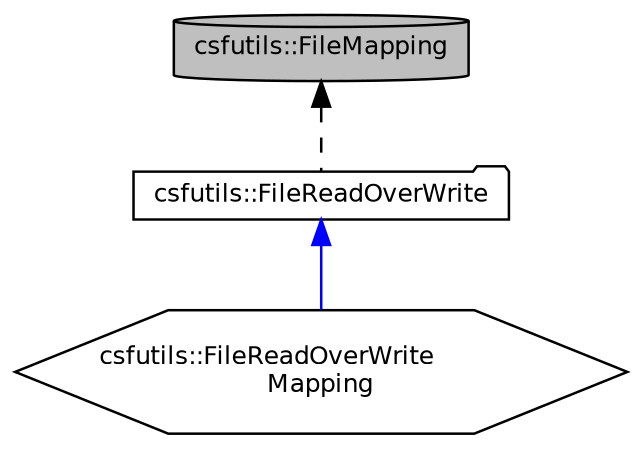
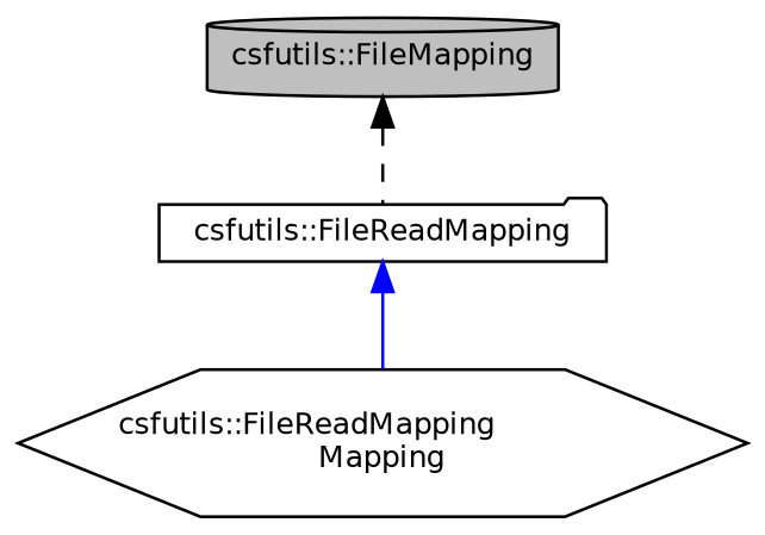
  digraph {
    node [color=black fillcolor=white fontname=Helvetica fontsize=10 style=filled]
    edge [dir=back fontname=Helvetica fontsize=10 labelfontname=Helvetica labelfontsize=10]
    n1 [fillcolor=grey75 fontcolor=black height=0.2 label="csfutils::FileMapping" shape=cylinder width=0.4]
-   n2 [height=0.2 label="csfutils::FileReadOverWrite" shape=folder width=0.4]
-   n3 [height=0.2 label="csfutils::FileReadOverWrite\lMapping" shape=hexagon width=0.4]
+   n2 [height=0.2 label="csfutils::FileReadMapping" shape=folder width=0.4]
+   n3 [height=0.2 label="csfutils::FileReadMapping\lMapping" shape=hexagon width=0.4]
    n1 -> n2 [color=black style=dashed]
    n2 -> n3 [color=blue style=solid]
  }
